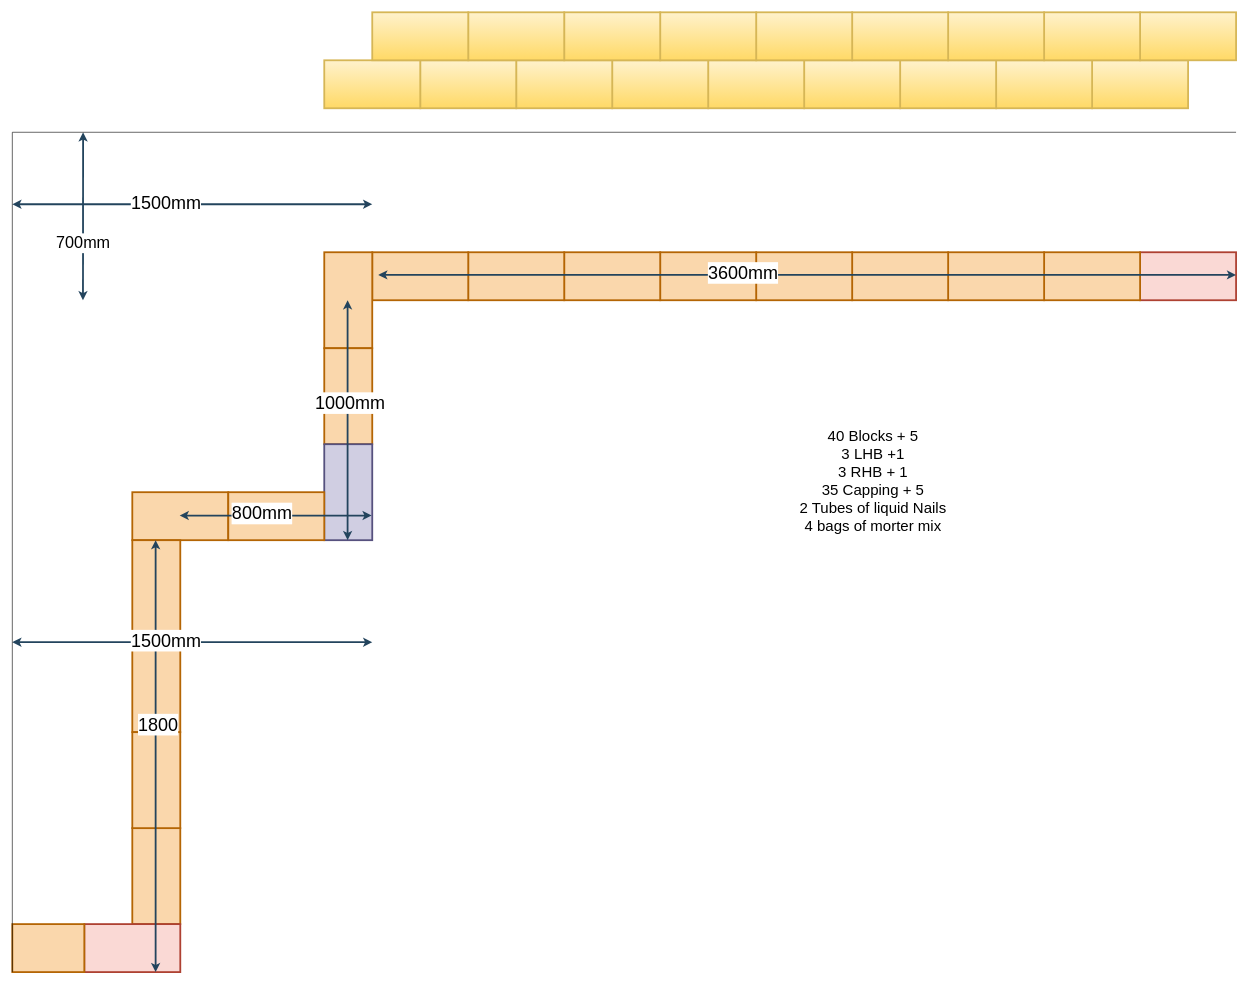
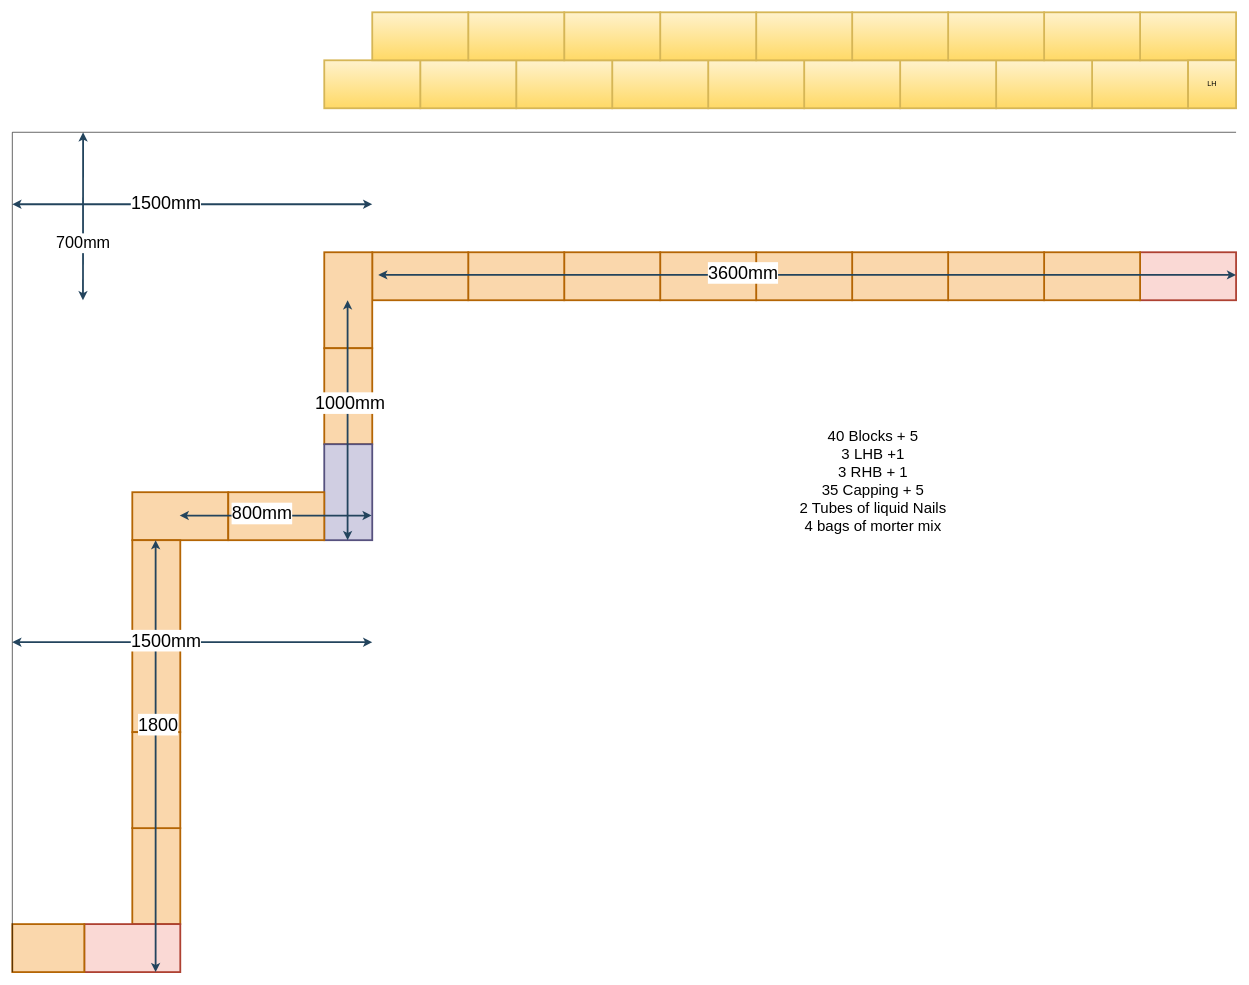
  <mxCell id="0" />
  <mxCell id="1" parent="0" />
  <mxCell id="2" value="" style="rounded=0;whiteSpace=wrap;html=1;fillColor=#fff2cc;gradientColor=#ffd966;strokeColor=#d6b656;strokeWidth=3;" vertex="1" parent="1"><mxGeometry x="1820" y="100" width="160" height="80" as="geometry" /></mxCell>
  <mxCell id="3" value="" style="rounded=0;whiteSpace=wrap;html=1;fillColor=#fff2cc;gradientColor=#ffd966;strokeColor=#d6b656;strokeWidth=3;" vertex="1" parent="1"><mxGeometry x="1900" y="20" width="160" height="80" as="geometry" /></mxCell>
+ <mxCell id="4" value="LH" style="rounded=0;whiteSpace=wrap;html=1;fillColor=#fff2cc;gradientColor=#ffd966;strokeColor=#d6b656;strokeWidth=3;" vertex="1" parent="1"><mxGeometry x="1980" y="100" width="80" height="80" as="geometry" /></mxCell>
  <mxCell id="5" value="" style="rounded=0;whiteSpace=wrap;html=1;fillColor=#fff2cc;gradientColor=#ffd966;strokeColor=#d6b656;strokeWidth=3;" vertex="1" parent="1"><mxGeometry x="1660" y="100" width="160" height="80" as="geometry" /></mxCell>
  <mxCell id="6" value="" style="rounded=0;whiteSpace=wrap;html=1;fillColor=#fff2cc;gradientColor=#ffd966;strokeColor=#d6b656;strokeWidth=3;" vertex="1" parent="1"><mxGeometry x="1740" y="20" width="160" height="80" as="geometry" /></mxCell>
  <mxCell id="7" value="" style="rounded=0;whiteSpace=wrap;html=1;fillColor=#fff2cc;gradientColor=#ffd966;strokeColor=#d6b656;strokeWidth=3;" vertex="1" parent="1"><mxGeometry x="1500" y="100" width="160" height="80" as="geometry" /></mxCell>
  <mxCell id="8" value="" style="rounded=0;whiteSpace=wrap;html=1;fillColor=#fff2cc;gradientColor=#ffd966;strokeColor=#d6b656;strokeWidth=3;" vertex="1" parent="1"><mxGeometry x="1580" y="20" width="160" height="80" as="geometry" /></mxCell>
  <mxCell id="9" value="" style="rounded=0;whiteSpace=wrap;html=1;fillColor=#fff2cc;gradientColor=#ffd966;strokeColor=#d6b656;strokeWidth=3;" vertex="1" parent="1"><mxGeometry x="1340" y="100" width="160" height="80" as="geometry" /></mxCell>
  <mxCell id="10" value="" style="rounded=0;whiteSpace=wrap;html=1;fillColor=#fff2cc;gradientColor=#ffd966;strokeColor=#d6b656;strokeWidth=3;" vertex="1" parent="1"><mxGeometry x="1420" y="20" width="160" height="80" as="geometry" /></mxCell>
  <mxCell id="11" value="" style="rounded=0;whiteSpace=wrap;html=1;fillColor=#fad9d5;strokeColor=#ae4132;strokeWidth=3;" vertex="1" parent="1"><mxGeometry x="1900" y="420" width="160" height="80" as="geometry" /></mxCell>
  <mxCell id="12" value="" style="rounded=0;whiteSpace=wrap;html=1;fillColor=#fad7ac;strokeColor=#b46504;strokeWidth=3;" vertex="1" parent="1"><mxGeometry x="1740" y="420" width="160" height="80" as="geometry" /></mxCell>
  <mxCell id="13" value="" style="rounded=0;whiteSpace=wrap;html=1;fillColor=#fad7ac;strokeColor=#b46504;strokeWidth=3;" vertex="1" parent="1"><mxGeometry x="1580" y="420" width="160" height="80" as="geometry" /></mxCell>
  <mxCell id="14" value="" style="rounded=0;whiteSpace=wrap;html=1;fillColor=#fad7ac;strokeColor=#b46504;strokeWidth=3;" vertex="1" parent="1"><mxGeometry x="1420" y="420" width="160" height="80" as="geometry" /></mxCell>
  <mxCell id="15" value="" style="rounded=0;whiteSpace=wrap;html=1;fillColor=#fad7ac;strokeColor=#b46504;strokeWidth=3;" vertex="1" parent="1"><mxGeometry x="1260" y="420" width="160" height="80" as="geometry" /></mxCell>
  <mxCell id="16" value="" style="rounded=0;whiteSpace=wrap;html=1;fillColor=#fad7ac;strokeColor=#b46504;strokeWidth=3;" vertex="1" parent="1"><mxGeometry x="1100" y="420" width="160" height="80" as="geometry" /></mxCell>
  <mxCell id="17" value="" style="rounded=0;whiteSpace=wrap;html=1;fillColor=#fad7ac;strokeColor=#b46504;strokeWidth=3;" vertex="1" parent="1"><mxGeometry x="940" y="420" width="160" height="80" as="geometry" /></mxCell>
  <mxCell id="18" value="" style="rounded=0;whiteSpace=wrap;html=1;fillColor=#fad7ac;strokeColor=#b46504;strokeWidth=3;" vertex="1" parent="1"><mxGeometry x="780" y="420" width="160" height="80" as="geometry" /></mxCell>
  <mxCell id="19" value="" style="rounded=0;whiteSpace=wrap;html=1;fillColor=#fad7ac;strokeColor=#b46504;strokeWidth=3;" vertex="1" parent="1"><mxGeometry x="620" y="420" width="160" height="80" as="geometry" /></mxCell>
  <mxCell id="20" value="" style="rounded=0;whiteSpace=wrap;html=1;fillColor=#fad7ac;strokeColor=#b46504;strokeWidth=3;rotation=-90;" vertex="1" parent="1"><mxGeometry x="500" y="460" width="160" height="80" as="geometry" /></mxCell>
  <mxCell id="21" value="" style="rounded=0;whiteSpace=wrap;html=1;fillColor=#fad7ac;strokeColor=#b46504;strokeWidth=3;rotation=-90;" vertex="1" parent="1"><mxGeometry x="500" y="620" width="160" height="80" as="geometry" /></mxCell>
  <mxCell id="22" value="" style="rounded=0;whiteSpace=wrap;html=1;fillColor=#d0cee2;strokeColor=#56517e;strokeWidth=3;rotation=90;" vertex="1" parent="1"><mxGeometry x="500" y="780" width="160" height="80" as="geometry" /></mxCell>
  <mxCell id="23" value="" style="rounded=0;whiteSpace=wrap;html=1;fillColor=#fad7ac;strokeColor=#b46504;strokeWidth=3;" vertex="1" parent="1"><mxGeometry x="220" y="820" width="160" height="80" as="geometry" /></mxCell>
  <mxCell id="24" value="" style="rounded=0;whiteSpace=wrap;html=1;fillColor=#fad7ac;strokeColor=#b46504;strokeWidth=3;rotation=-90;" vertex="1" parent="1"><mxGeometry x="180" y="940" width="160" height="80" as="geometry" /></mxCell>
  <mxCell id="25" value="" style="rounded=0;whiteSpace=wrap;html=1;fillColor=#fad7ac;strokeColor=#b46504;strokeWidth=3;rotation=-90;" vertex="1" parent="1"><mxGeometry x="180" y="1100" width="160" height="80" as="geometry" /></mxCell>
  <mxCell id="26" value="" style="rounded=0;whiteSpace=wrap;html=1;fillColor=#fad7ac;strokeColor=#b46504;strokeWidth=3;rotation=-180;" vertex="1" parent="1"><mxGeometry x="380" y="820" width="160" height="80" as="geometry" /></mxCell>
  <mxCell id="27" value="" style="rounded=0;whiteSpace=wrap;html=1;fillColor=#fad7ac;strokeColor=#b46504;strokeWidth=3;rotation=-90;" vertex="1" parent="1"><mxGeometry x="180" y="1420" width="160" height="80" as="geometry" /></mxCell>
  <mxCell id="28" value="" style="rounded=0;whiteSpace=wrap;html=1;fillColor=#fad9d5;strokeColor=#ae4132;strokeWidth=3;rotation=0;" vertex="1" parent="1"><mxGeometry x="140" y="1540" width="160" height="80" as="geometry" /></mxCell>
  <mxCell id="29" value="" style="rounded=0;whiteSpace=wrap;html=1;fillColor=#fad7ac;strokeColor=#b46504;strokeWidth=3;rotation=-90;" vertex="1" parent="1"><mxGeometry x="180" y="1260" width="160" height="80" as="geometry" /></mxCell>
  <mxCell id="30" value="" style="rounded=0;whiteSpace=wrap;html=1;fillColor=#fff2cc;gradientColor=#ffd966;strokeColor=#d6b656;strokeWidth=3;" vertex="1" parent="1"><mxGeometry x="1180" y="100" width="160" height="80" as="geometry" /></mxCell>
  <mxCell id="31" value="" style="rounded=0;whiteSpace=wrap;html=1;fillColor=#fff2cc;gradientColor=#ffd966;strokeColor=#d6b656;strokeWidth=3;" vertex="1" parent="1"><mxGeometry x="1260" y="20" width="160" height="80" as="geometry" /></mxCell>
  <mxCell id="32" value="" style="rounded=0;whiteSpace=wrap;html=1;fillColor=#fff2cc;gradientColor=#ffd966;strokeColor=#d6b656;strokeWidth=3;" vertex="1" parent="1"><mxGeometry x="1020" y="100" width="160" height="80" as="geometry" /></mxCell>
  <mxCell id="33" value="" style="rounded=0;whiteSpace=wrap;html=1;fillColor=#fff2cc;gradientColor=#ffd966;strokeColor=#d6b656;strokeWidth=3;" vertex="1" parent="1"><mxGeometry x="1100" y="20" width="160" height="80" as="geometry" /></mxCell>
  <mxCell id="34" value="" style="rounded=0;whiteSpace=wrap;html=1;fillColor=#fff2cc;gradientColor=#ffd966;strokeColor=#d6b656;strokeWidth=3;" vertex="1" parent="1"><mxGeometry x="860" y="100" width="160" height="80" as="geometry" /></mxCell>
  <mxCell id="35" value="" style="rounded=0;whiteSpace=wrap;html=1;fillColor=#fff2cc;gradientColor=#ffd966;strokeColor=#d6b656;strokeWidth=3;" vertex="1" parent="1"><mxGeometry x="940" y="20" width="160" height="80" as="geometry" /></mxCell>
  <mxCell id="36" value="" style="rounded=0;whiteSpace=wrap;html=1;fillColor=#fff2cc;gradientColor=#ffd966;strokeColor=#d6b656;strokeWidth=3;" vertex="1" parent="1"><mxGeometry x="700" y="100" width="160" height="80" as="geometry" /></mxCell>
  <mxCell id="37" value="" style="rounded=0;whiteSpace=wrap;html=1;fillColor=#fff2cc;gradientColor=#ffd966;strokeColor=#d6b656;strokeWidth=3;" vertex="1" parent="1"><mxGeometry x="780" y="20" width="160" height="80" as="geometry" /></mxCell>
  <mxCell id="38" value="" style="rounded=0;whiteSpace=wrap;html=1;fillColor=#fff2cc;gradientColor=#ffd966;strokeColor=#d6b656;strokeWidth=3;" vertex="1" parent="1"><mxGeometry x="540" y="100" width="160" height="80" as="geometry" /></mxCell>
  <mxCell id="39" value="" style="rounded=0;whiteSpace=wrap;html=1;fillColor=#fff2cc;gradientColor=#ffd966;strokeColor=#d6b656;strokeWidth=3;" vertex="1" parent="1"><mxGeometry x="620" y="20" width="160" height="80" as="geometry" /></mxCell>
  <mxCell id="40" value="" style="endArrow=classic;startArrow=classic;html=1;rounded=0;strokeWidth=3;fillColor=#bac8d3;strokeColor=#23445d;" edge="1" parent="1"><mxGeometry width="50" height="50" relative="1" as="geometry"><mxPoint x="630" y="457.78" as="sourcePoint" /><mxPoint x="2060" y="457.78" as="targetPoint" /></mxGeometry></mxCell>
  <mxCell id="41" value="3600mm" style="edgeLabel;html=1;align=center;verticalAlign=middle;resizable=0;points=[];fontSize=30;" vertex="1" connectable="0" parent="40"><mxGeometry x="-0.151" y="4" relative="1" as="geometry"><mxPoint as="offset" /></mxGeometry></mxCell>
  <mxCell id="42" value="" style="endArrow=classic;startArrow=classic;html=1;rounded=0;strokeWidth=3;fillColor=#bac8d3;strokeColor=#23445d;exitX=0.5;exitY=1;exitDx=0;exitDy=0;" edge="1" parent="1"><mxGeometry width="50" height="50" relative="1" as="geometry"><mxPoint x="299" y="858.89" as="sourcePoint" /><mxPoint x="619" y="858.89" as="targetPoint" /><Array as="points"><mxPoint x="569" y="858.89" /></Array></mxGeometry></mxCell>
  <mxCell id="43" value="800mm" style="edgeLabel;html=1;align=center;verticalAlign=middle;resizable=0;points=[];fontSize=30;" vertex="1" connectable="0" parent="42"><mxGeometry x="-0.151" y="4" relative="1" as="geometry"><mxPoint as="offset" /></mxGeometry></mxCell>
  <mxCell id="44" value="" style="endArrow=classic;startArrow=classic;html=1;rounded=0;strokeWidth=3;fillColor=#bac8d3;strokeColor=#23445d;exitX=0.75;exitY=1;exitDx=0;exitDy=0;" edge="1" parent="1"><mxGeometry width="50" height="50" relative="1" as="geometry"><mxPoint x="578.89" y="500" as="sourcePoint" /><mxPoint x="578.89" y="900" as="targetPoint" /></mxGeometry></mxCell>
  <mxCell id="45" value="1000mm" style="edgeLabel;html=1;align=center;verticalAlign=middle;resizable=0;points=[];fontSize=30;" vertex="1" connectable="0" parent="44"><mxGeometry x="-0.151" y="4" relative="1" as="geometry"><mxPoint as="offset" /></mxGeometry></mxCell>
  <mxCell id="46" value="" style="endArrow=classic;startArrow=classic;html=1;rounded=0;strokeWidth=3;fillColor=#bac8d3;strokeColor=#23445d;" edge="1" parent="1"><mxGeometry width="50" height="50" relative="1" as="geometry"><mxPoint x="258.89" y="900" as="sourcePoint" /><mxPoint x="258.89" y="1620" as="targetPoint" /></mxGeometry></mxCell>
  <mxCell id="47" value="1800" style="edgeLabel;html=1;align=center;verticalAlign=middle;resizable=0;points=[];fontSize=30;" vertex="1" connectable="0" parent="46"><mxGeometry x="-0.151" y="4" relative="1" as="geometry"><mxPoint as="offset" /></mxGeometry></mxCell>
  <mxCell id="48" value="" style="endArrow=classic;startArrow=classic;html=1;rounded=0;strokeWidth=3;fillColor=#bac8d3;strokeColor=#23445d;" edge="1" parent="1"><mxGeometry width="50" height="50" relative="1" as="geometry"><mxPoint x="20" y="340" as="sourcePoint" /><mxPoint x="620" y="340" as="targetPoint" /></mxGeometry></mxCell>
  <mxCell id="49" value="1500mm" style="edgeLabel;html=1;align=center;verticalAlign=middle;resizable=0;points=[];fontSize=30;" vertex="1" connectable="0" parent="48"><mxGeometry x="-0.151" y="4" relative="1" as="geometry"><mxPoint as="offset" /></mxGeometry></mxCell>
  <mxCell id="50" value="" style="endArrow=classic;startArrow=classic;html=1;rounded=0;strokeWidth=3;fillColor=#bac8d3;strokeColor=#23445d;" edge="1" parent="1"><mxGeometry width="50" height="50" relative="1" as="geometry"><mxPoint x="20" y="1070" as="sourcePoint" /><mxPoint x="620" y="1070" as="targetPoint" /></mxGeometry></mxCell>
  <mxCell id="51" value="1500mm" style="edgeLabel;html=1;align=center;verticalAlign=middle;resizable=0;points=[];fontSize=30;" vertex="1" connectable="0" parent="50"><mxGeometry x="-0.151" y="4" relative="1" as="geometry"><mxPoint as="offset" /></mxGeometry></mxCell>
  <mxCell id="52" value="" style="rounded=0;whiteSpace=wrap;html=1;fillColor=#fad7ac;strokeColor=#b46504;strokeWidth=3;rotation=0;" vertex="1" parent="1"><mxGeometry x="20" y="1540" width="120" height="80" as="geometry" /></mxCell>
  <mxCell id="53" value="" style="endArrow=none;html=1;rounded=0;exitX=0;exitY=1;exitDx=0;exitDy=0;" edge="1" parent="1" source="52"><mxGeometry width="50" height="50" relative="1" as="geometry"><mxPoint x="1300" y="780" as="sourcePoint" /><mxPoint x="20" y="220" as="targetPoint" /></mxGeometry></mxCell>
  <mxCell id="54" value="" style="endArrow=classic;startArrow=classic;html=1;rounded=0;strokeWidth=3;fillColor=#bac8d3;strokeColor=#23445d;fontSize=19;" edge="1" parent="1"><mxGeometry width="50" height="50" relative="1" as="geometry"><mxPoint x="138" y="220" as="sourcePoint" /><mxPoint x="137.78" y="500" as="targetPoint" /></mxGeometry></mxCell>
  <mxCell id="55" value="700mm" style="edgeLabel;html=1;align=center;verticalAlign=middle;resizable=0;points=[];fontSize=27;" vertex="1" connectable="0" parent="54"><mxGeometry x="0.319" relative="1" as="geometry"><mxPoint as="offset" /></mxGeometry></mxCell>
  <mxCell id="56" value="" style="endArrow=none;html=1;rounded=0;" edge="1" parent="1"><mxGeometry width="50" height="50" relative="1" as="geometry"><mxPoint x="20" y="220" as="sourcePoint" /><mxPoint x="2060" y="220" as="targetPoint" /></mxGeometry></mxCell>
  <mxCell id="57" value="&lt;div&gt;40 Blocks + 5&lt;/div&gt;&lt;div&gt;3 LHB +1&lt;br&gt;&lt;/div&gt;&lt;div&gt;3 RHB + 1&lt;br&gt; &lt;/div&gt;&lt;div&gt;35 Capping + 5&lt;/div&gt;&lt;div&gt;2 Tubes of liquid Nails&lt;/div&gt;&lt;div&gt;4 bags of morter mix&lt;/div&gt;&lt;div&gt;&lt;br&gt;&lt;/div&gt;" style="text;html=1;align=center;verticalAlign=middle;whiteSpace=wrap;rounded=0;fontSize=25;" vertex="1" parent="1"><mxGeometry x="1300" y="800" width="310" height="30" as="geometry" /></mxCell>
